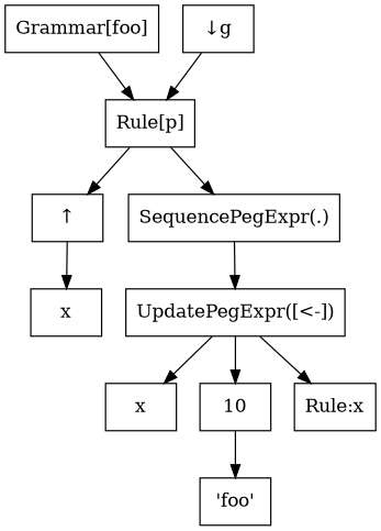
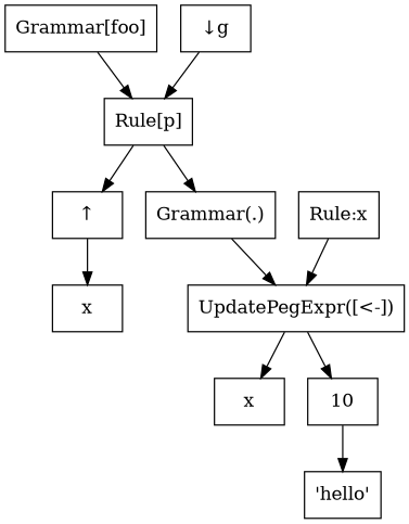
  digraph {
    node [shape=box]
    n1 [label="Grammar[foo]"]
    n2 [label="Rule[p]"]
    n3 [label="↑"]
-   n4 [label="SequencePegExpr(.)"]
+   n4 [label="Grammar(.)"]
    n5 [label="↓g"]
    n6 [label=x]
    n7 [label="UpdatePegExpr([<-])"]
-   n8 [label="'foo'"]
+   n8 [label="'hello'"]
    n9 [label=x]
    n10 [label=10]
    n11 [label="Rule:x"]
    n1 -> n2
    n2 -> n3
    n2 -> n4
    n3 -> n6
    n4 -> n7
    n5 -> n2
    n7 -> n9
    n7 -> n10
-   n7 -> n11
+   n11 -> n7
    n10 -> n8
  }
